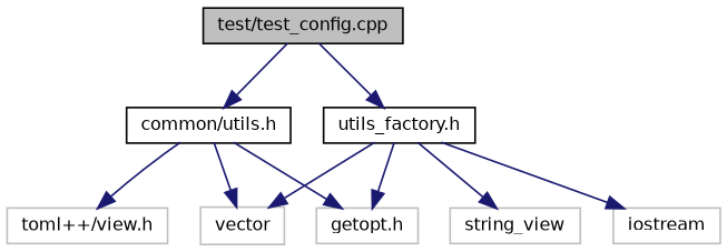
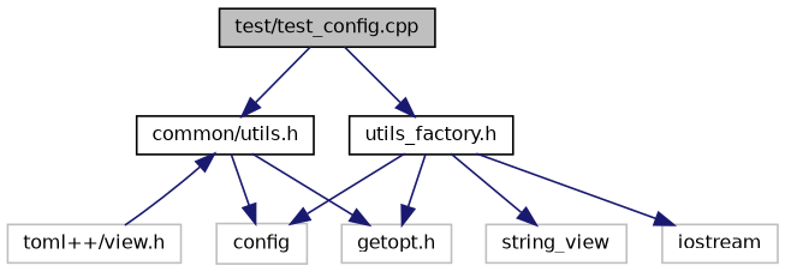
  digraph {
    node [color=grey75 fillcolor=white fontname=Helvetica fontsize=10 shape=record style=filled]
    edge [color=midnightblue fontname=Helvetica fontsize=10 labelfontname=Helvetica labelfontsize=10 style=solid]
    n1 [color=black fillcolor=grey75 fontcolor=black height=0.2 label="test/test_config.cpp" width=0.4]
    n2 [color=black height=0.2 label="utils_factory.h" width=0.4]
    n3 [color=black height=0.2 label="common/utils.h" width=0.4]
    n4 [height=0.2 label="getopt.h" width=0.4]
    n5 [height=0.2 label=iostream width=0.4]
    n6 [height=0.2 label=string_view width=0.4]
-   n7 [height=0.2 label=vector width=0.4]
+   n7 [height=0.2 label=config width=0.4]
    n8 [height=0.2 label="toml++/view.h" width=0.4]
    n1 -> n2
    n1 -> n3
    n2 -> n4
    n2 -> n5
    n2 -> n6
    n2 -> n7
    n3 -> n4
    n3 -> n7
-   n3 -> n8
+   n8 -> n3
  }
